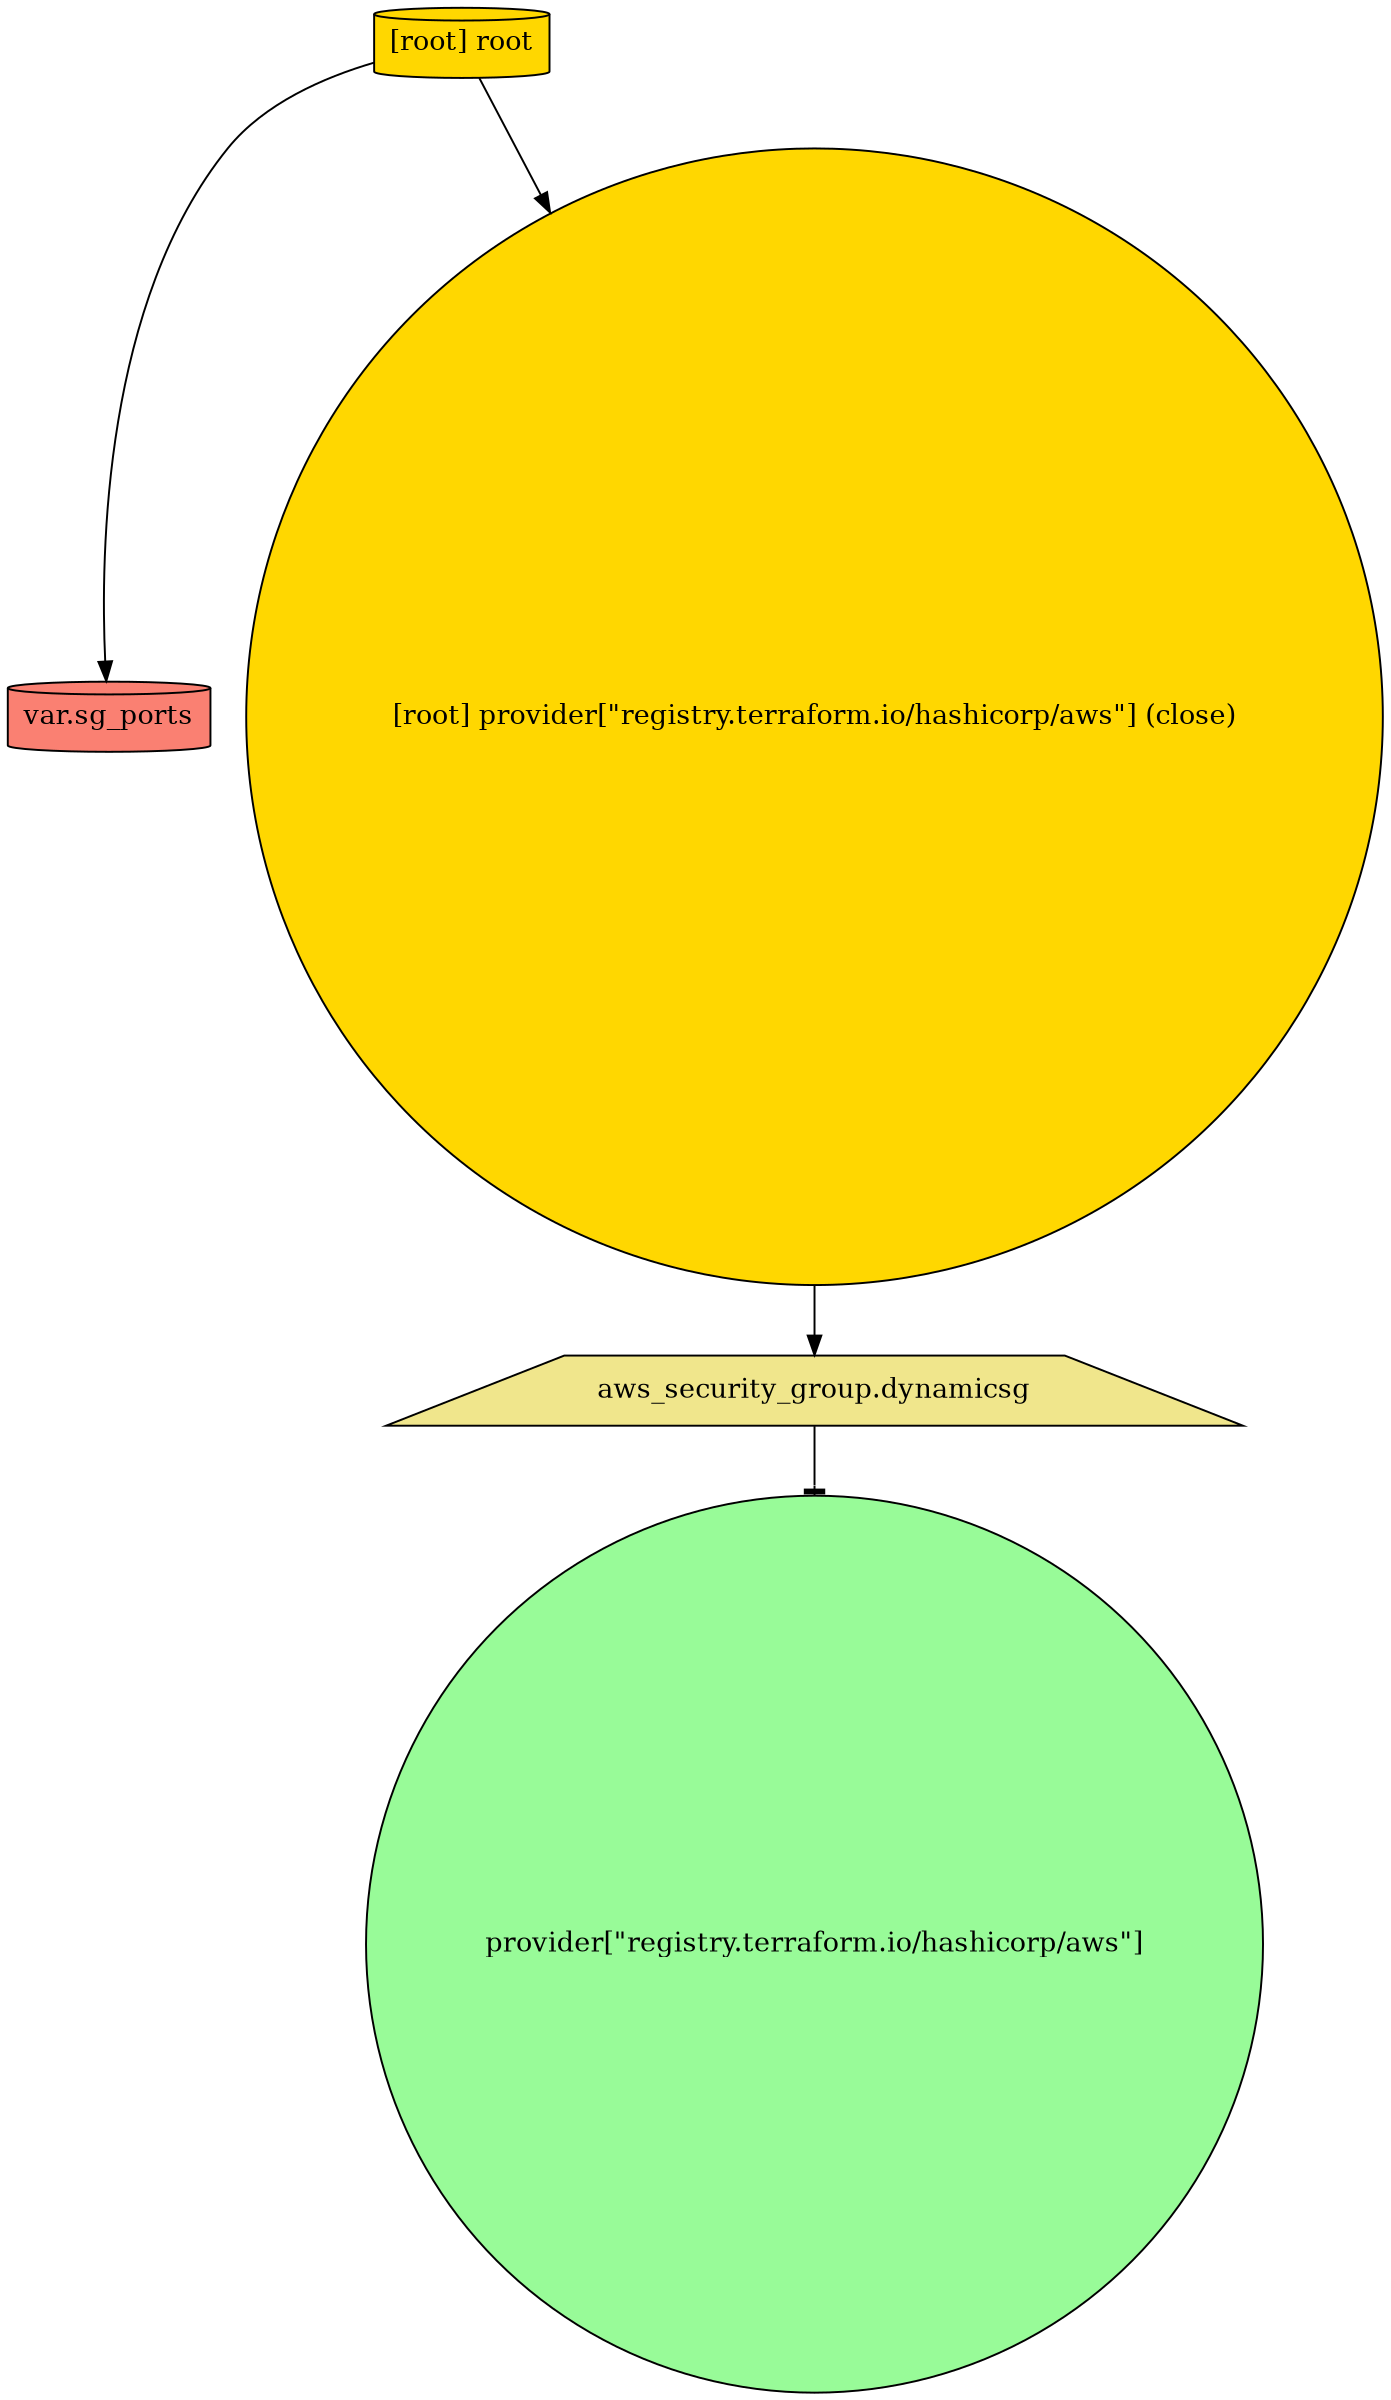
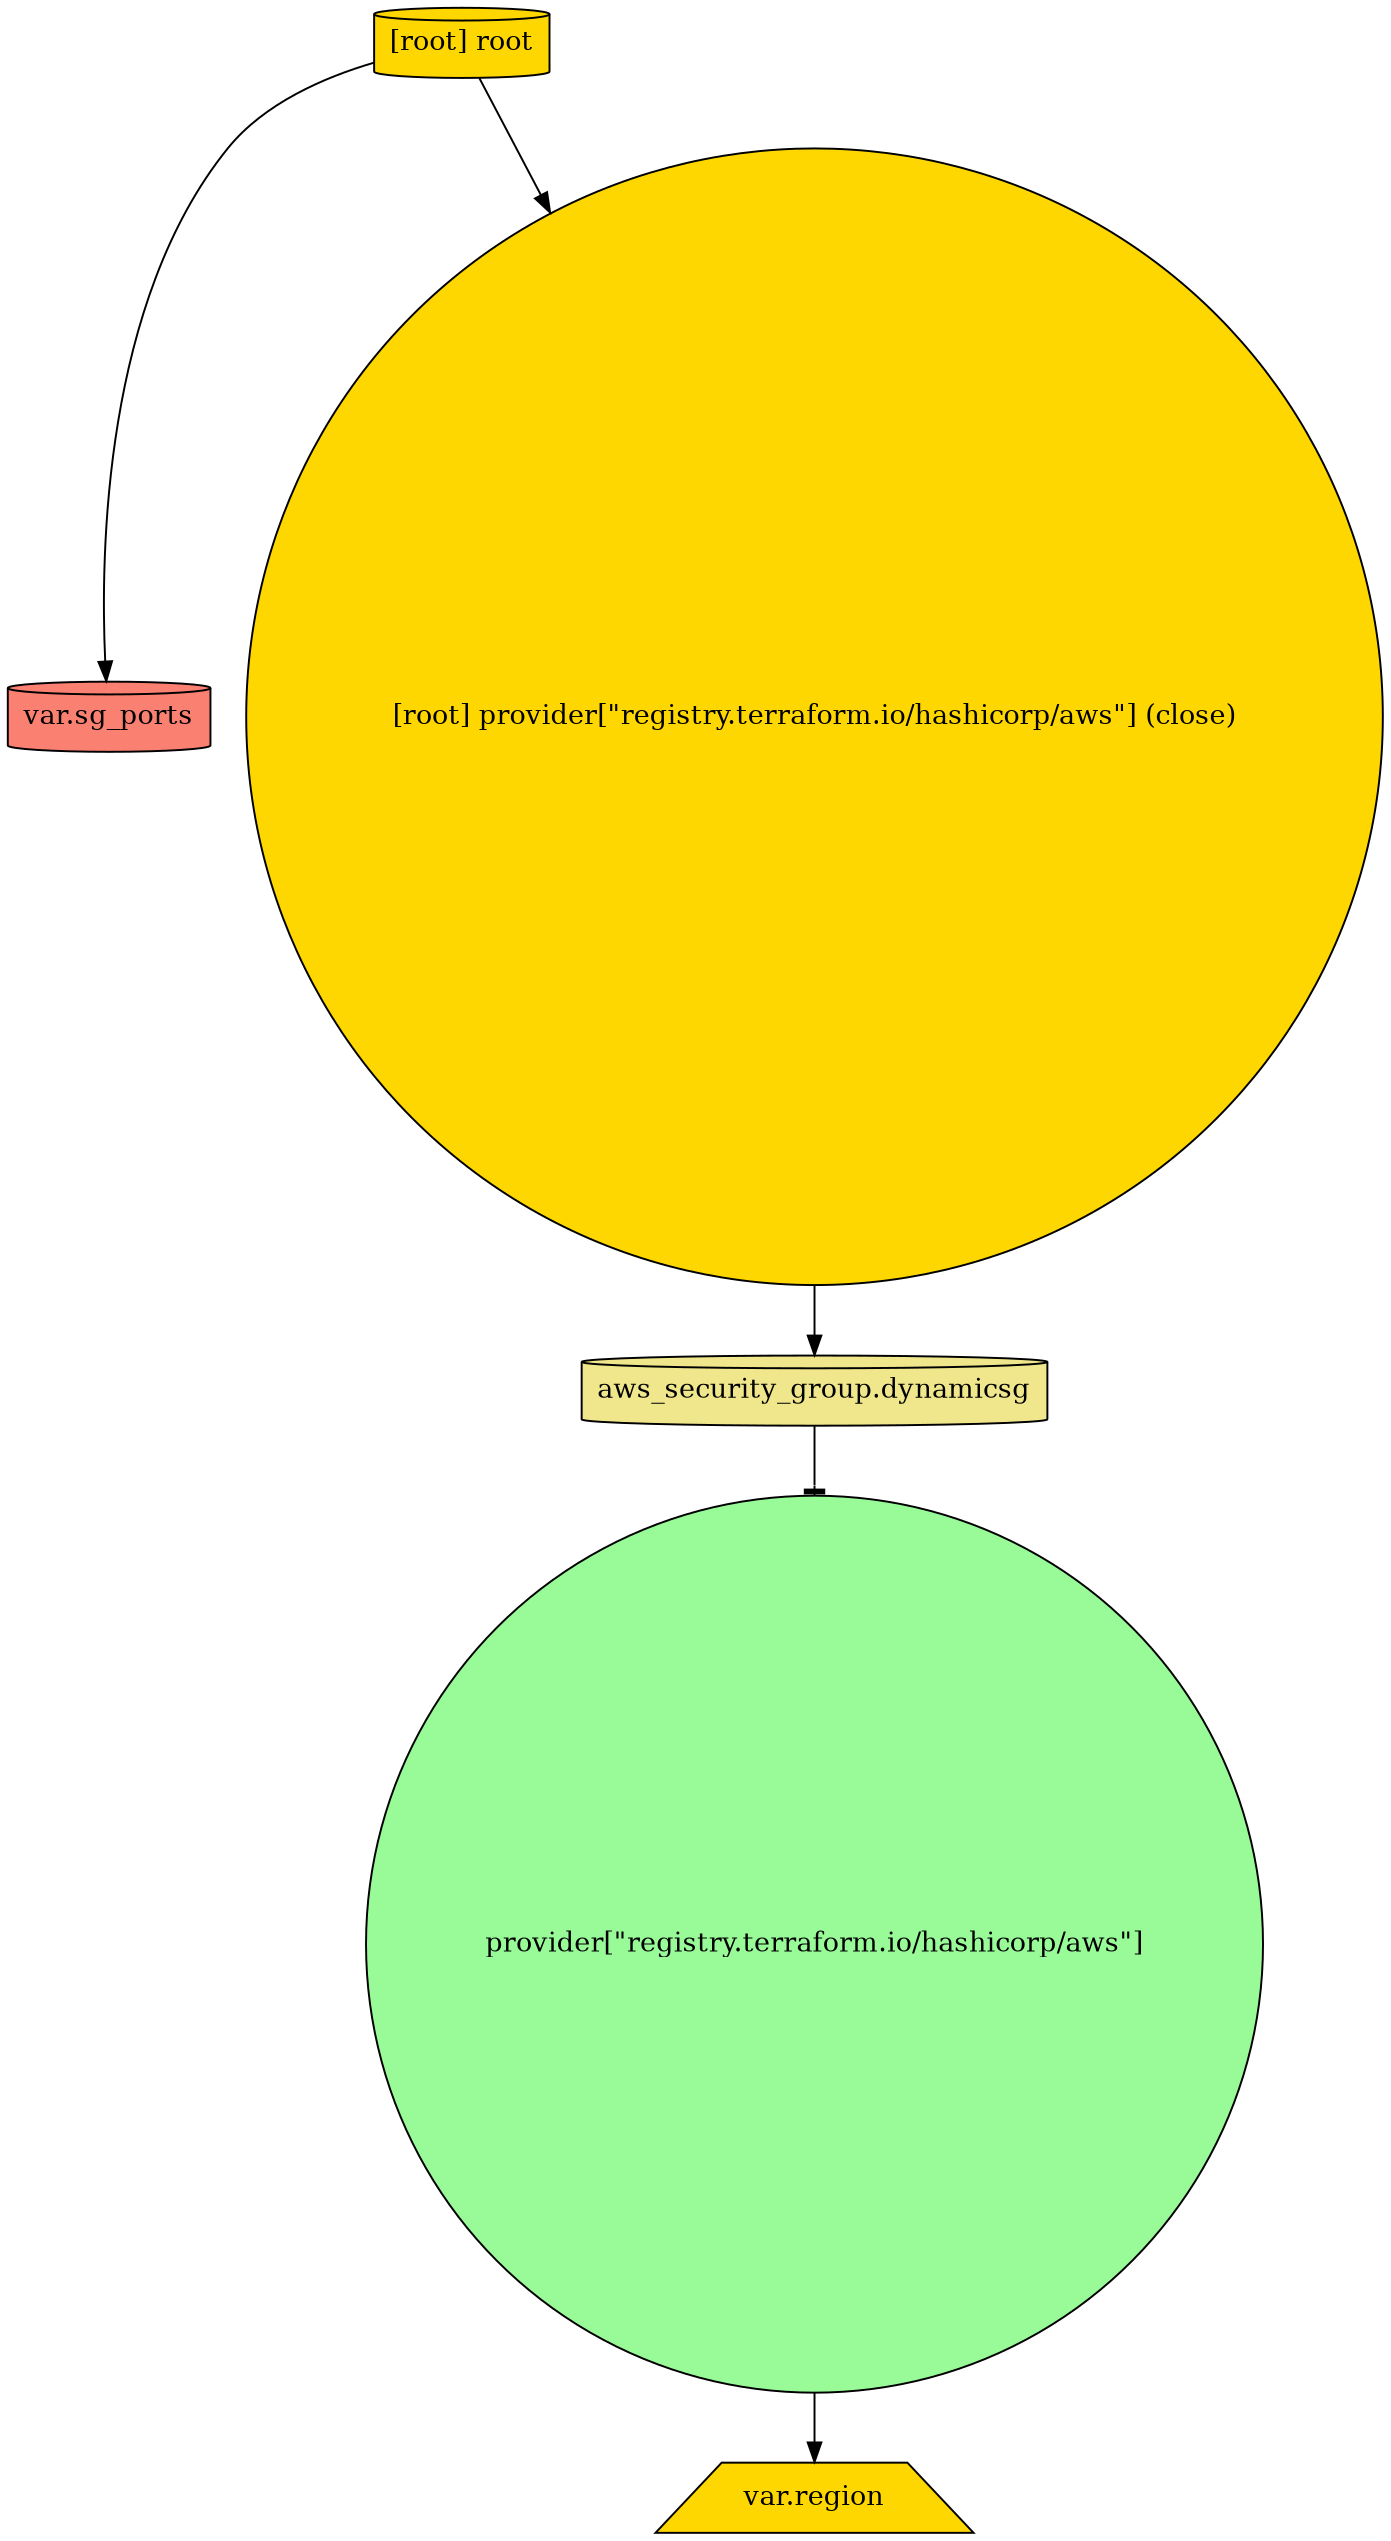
  digraph {
    compound=true
    newrank=true
    node [fillcolor=gold shape=trapezium style=filled]
    edge [arrowhead=normal]
-   n1 [fillcolor=khaki label="aws_security_group.dynamicsg"]
+   n1 [fillcolor=khaki label="aws_security_group.dynamicsg" shape=cylinder]
    n2 [fillcolor=palegreen label="provider[\"registry.terraform.io/hashicorp/aws\"]" shape=circle]
    n3 [fillcolor=salmon label="var.sg_ports" shape=cylinder]
+   n4 [label="var.region"]
    "[root] provider[\"registry.terraform.io/hashicorp/aws\"] (close)" [shape=circle]
    "[root] root" [shape=cylinder]
    subgraph sub_1 {
      n1
      n2
      n3
+     n4
      "[root] provider[\"registry.terraform.io/hashicorp/aws\"] (close)"
      "[root] root"
    }
    n1 -> n2 [arrowhead=tee]
+   n2 -> n4
    "[root] provider[\"registry.terraform.io/hashicorp/aws\"] (close)" -> n1
    "[root] root" -> n3
    "[root] root" -> "[root] provider[\"registry.terraform.io/hashicorp/aws\"] (close)"
  }
